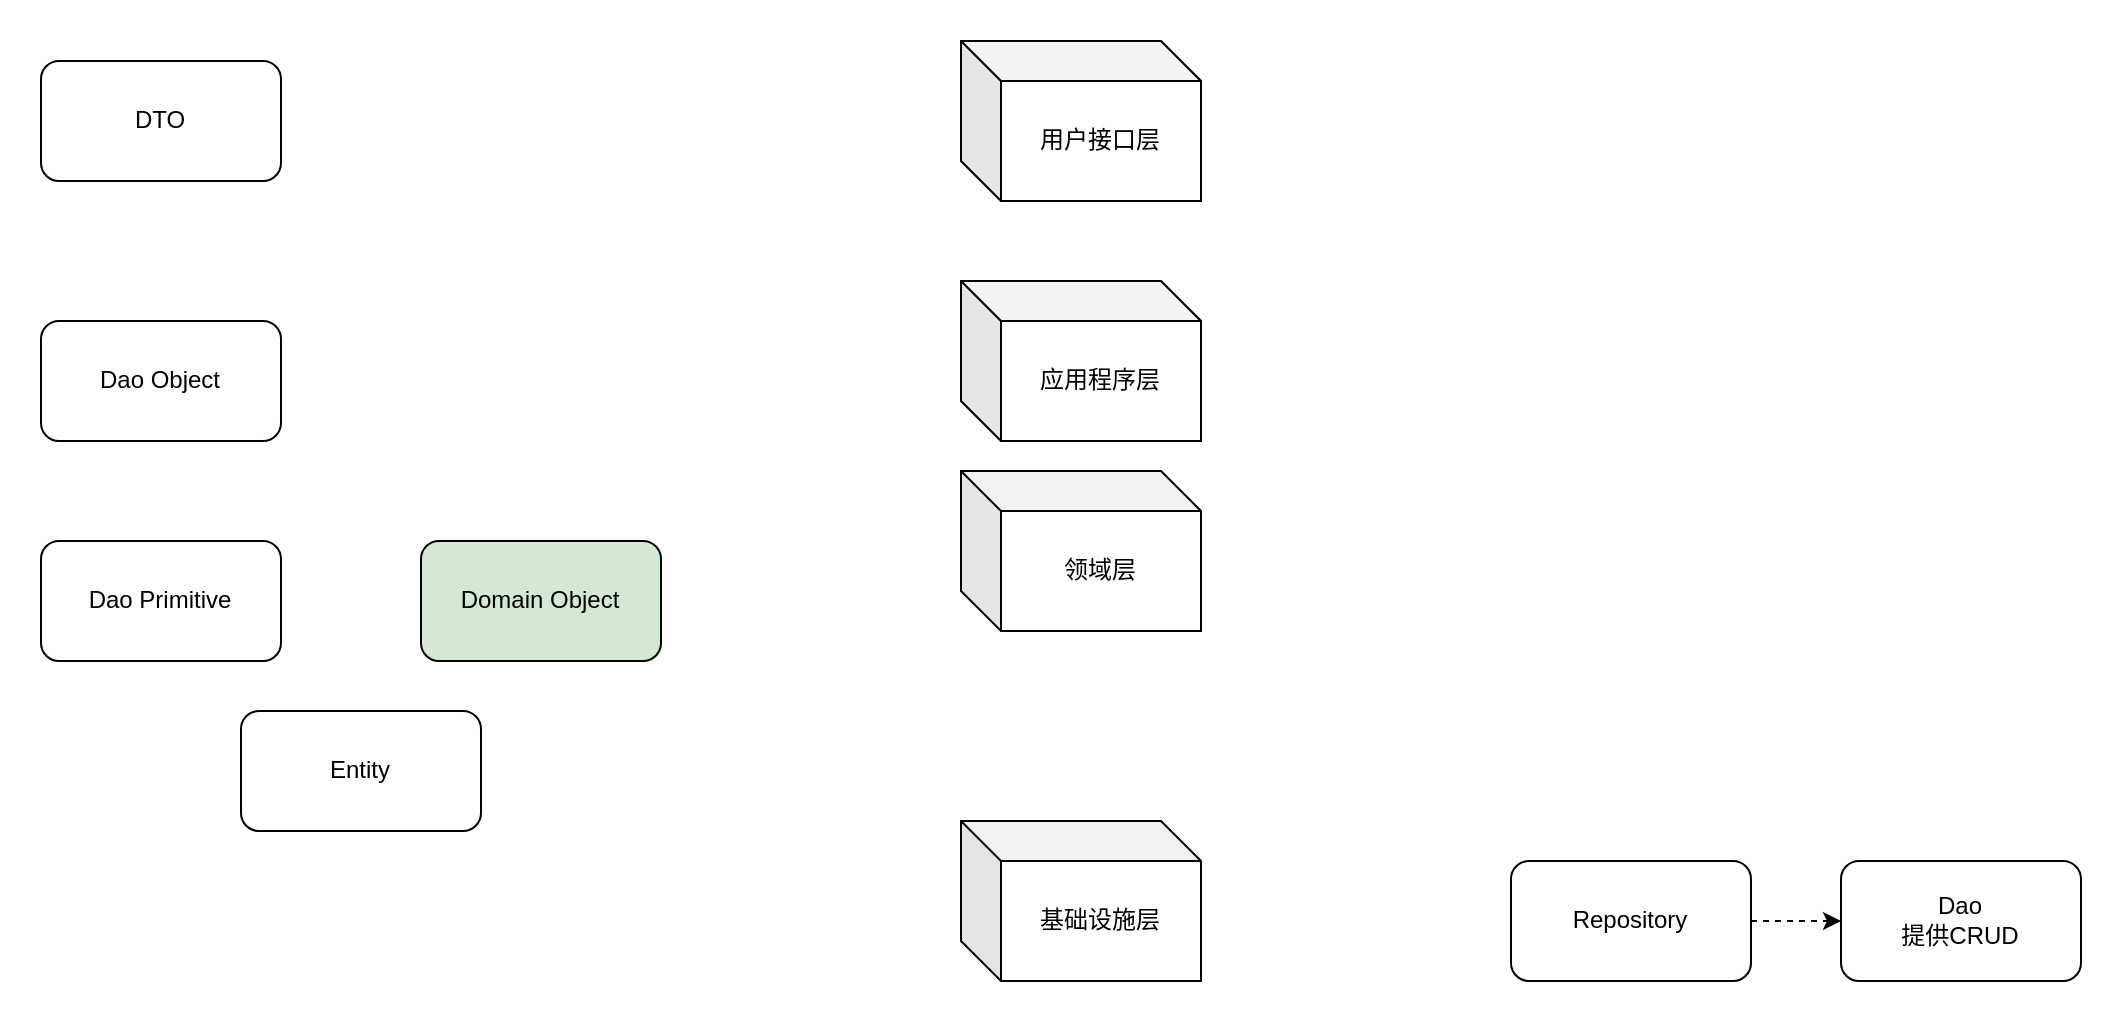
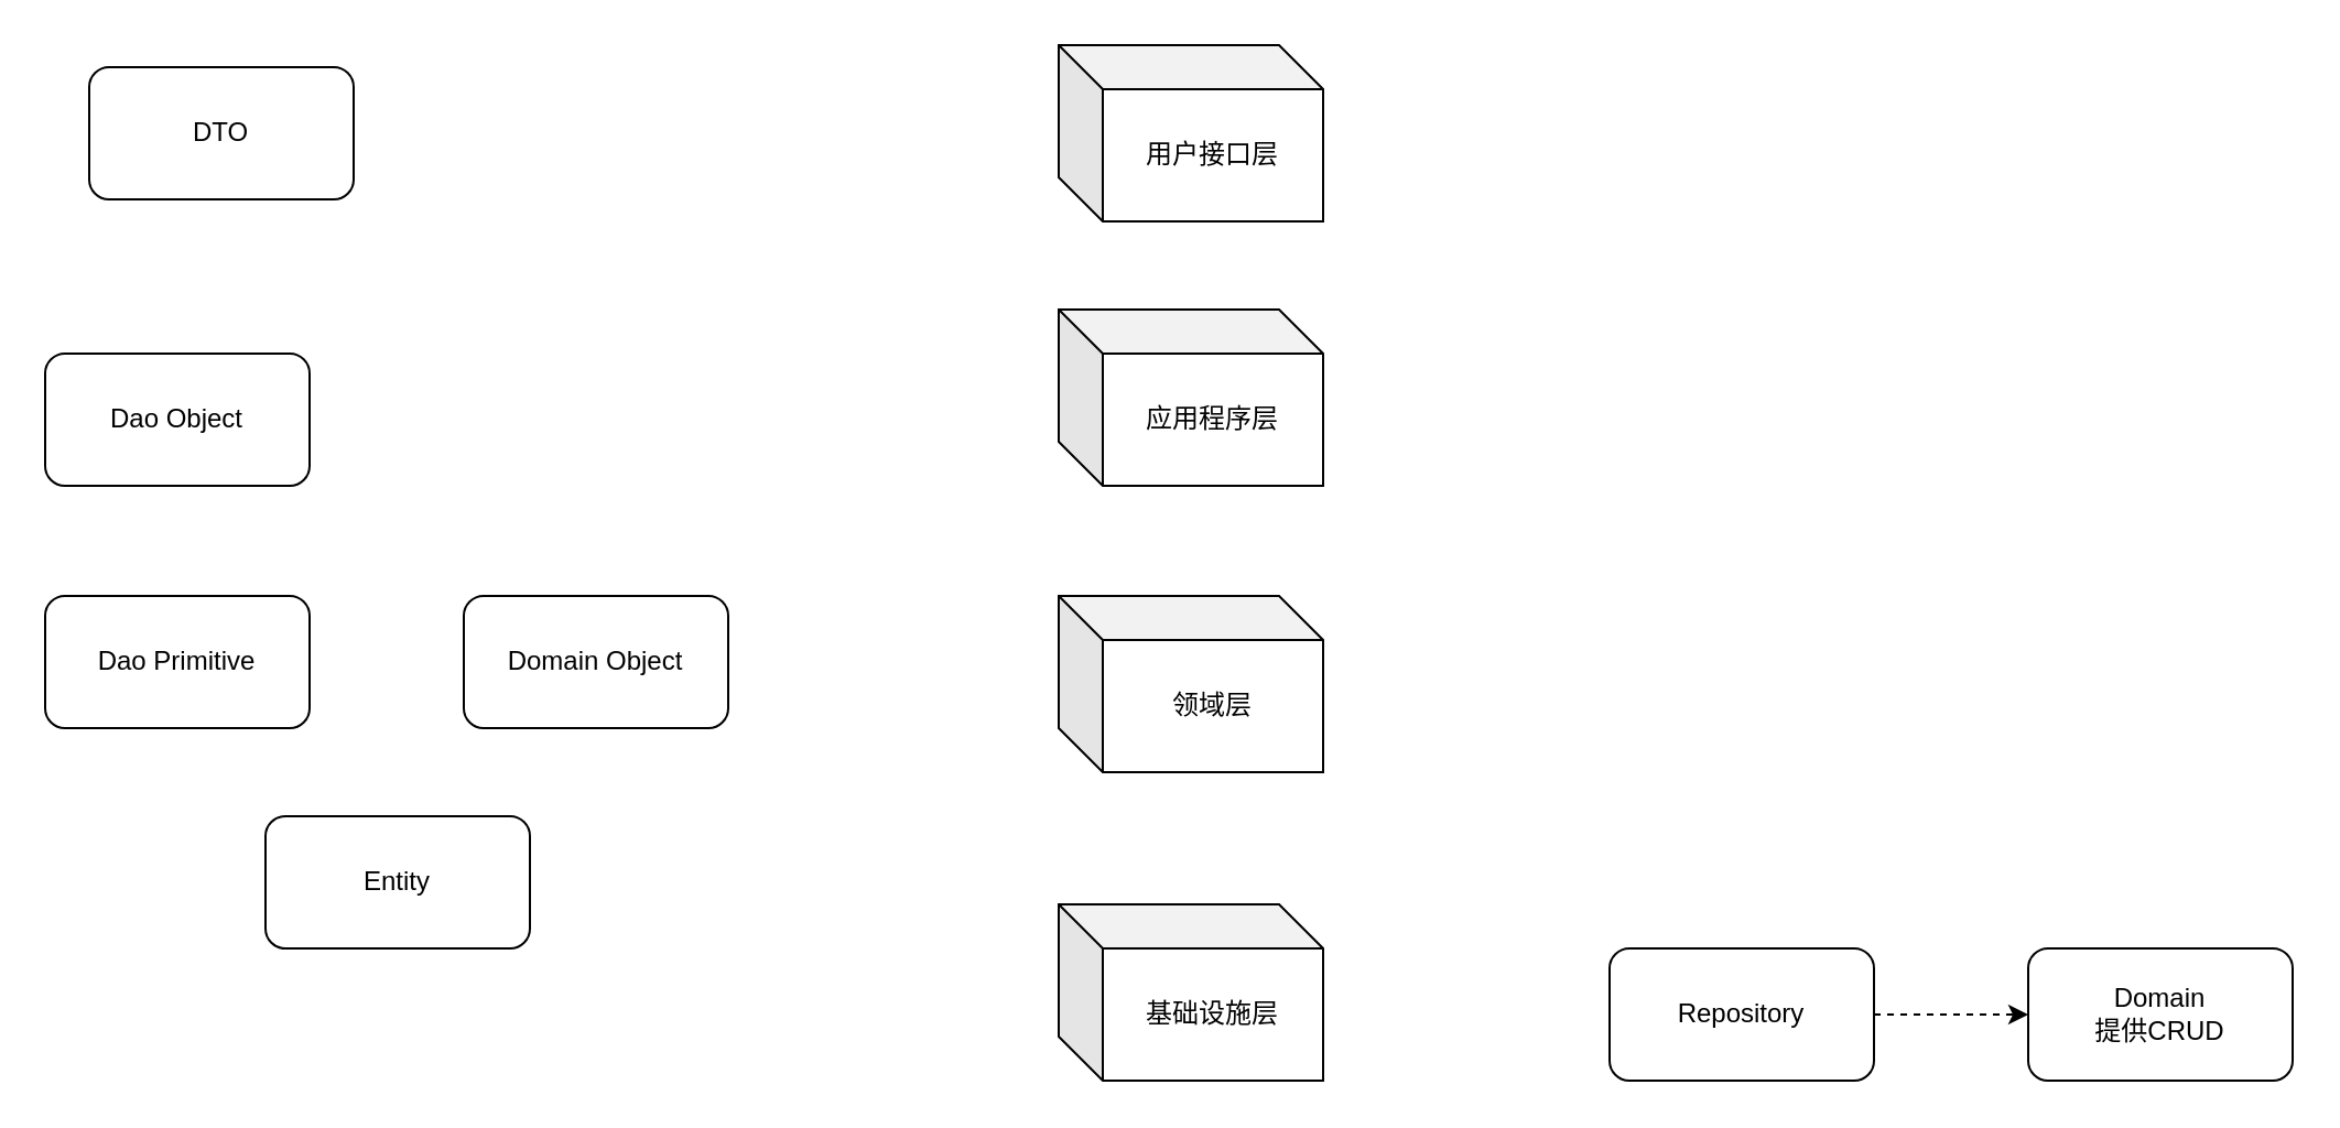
  <mxCell id="0" />
  <mxCell id="1" parent="0" />
  <mxCell id="2" value="Dao Primitive" style="rounded=1;whiteSpace=wrap;html=1;" vertex="1" parent="1"><mxGeometry x="20" y="270" width="120" height="60" as="geometry" /></mxCell>
- <mxCell id="3" value="Domain Object" style="rounded=1;whiteSpace=wrap;html=1;fillColor=#d5e8d4;" vertex="1" parent="1"><mxGeometry x="210" y="270" width="120" height="60" as="geometry" /></mxCell>
+ <mxCell id="3" value="Domain Object" style="rounded=1;whiteSpace=wrap;html=1;" vertex="1" parent="1"><mxGeometry x="210" y="270" width="120" height="60" as="geometry" /></mxCell>
  <mxCell id="4" value="Dao Object" style="rounded=1;whiteSpace=wrap;html=1;" vertex="1" parent="1"><mxGeometry x="20" y="160" width="120" height="60" as="geometry" /></mxCell>
- <mxCell id="5" value="Entity" style="rounded=1;whiteSpace=wrap;html=1;" vertex="1" parent="1"><mxGeometry x="120" y="355" width="120" height="60" as="geometry" /></mxCell>
+ <mxCell id="5" value="Entity" style="rounded=1;whiteSpace=wrap;html=1;" vertex="1" parent="1"><mxGeometry x="120" y="370" width="120" height="60" as="geometry" /></mxCell>
  <mxCell id="6" style="edgeStyle=orthogonalEdgeStyle;rounded=0;orthogonalLoop=1;jettySize=auto;html=1;exitX=1;exitY=0.5;exitDx=0;exitDy=0;entryX=0;entryY=0.5;entryDx=0;entryDy=0;dashed=1;" edge="1" parent="1" source="7" target="8"><mxGeometry relative="1" as="geometry" /></mxCell>
- <mxCell id="7" value="Repository" style="rounded=1;whiteSpace=wrap;html=1;" vertex="1" parent="1"><mxGeometry x="755" y="430" width="120" height="60" as="geometry" /></mxCell>
- <mxCell id="8" value="Dao&lt;br&gt;提供CRUD" style="rounded=1;whiteSpace=wrap;html=1;" vertex="1" parent="1"><mxGeometry x="920" y="430" width="120" height="60" as="geometry" /></mxCell>
+ <mxCell id="7" value="Repository" style="rounded=1;whiteSpace=wrap;html=1;" vertex="1" parent="1"><mxGeometry x="730" y="430" width="120" height="60" as="geometry" /></mxCell>
+ <mxCell id="8" value="Domain&lt;br&gt;提供CRUD" style="rounded=1;whiteSpace=wrap;html=1;" vertex="1" parent="1"><mxGeometry x="920" y="430" width="120" height="60" as="geometry" /></mxCell>
  <mxCell id="9" value="用户接口层" style="shape=cube;whiteSpace=wrap;html=1;boundedLbl=1;backgroundOutline=1;darkOpacity=0.05;darkOpacity2=0.1;" vertex="1" parent="1"><mxGeometry x="480" y="20" width="120" height="80" as="geometry" /></mxCell>
  <mxCell id="10" value="应用程序层" style="shape=cube;whiteSpace=wrap;html=1;boundedLbl=1;backgroundOutline=1;darkOpacity=0.05;darkOpacity2=0.1;" vertex="1" parent="1"><mxGeometry x="480" y="140" width="120" height="80" as="geometry" /></mxCell>
- <mxCell id="11" value="领域层" style="shape=cube;whiteSpace=wrap;html=1;boundedLbl=1;backgroundOutline=1;darkOpacity=0.05;darkOpacity2=0.1;" vertex="1" parent="1"><mxGeometry x="480" y="235" width="120" height="80" as="geometry" /></mxCell>
+ <mxCell id="11" value="领域层" style="shape=cube;whiteSpace=wrap;html=1;boundedLbl=1;backgroundOutline=1;darkOpacity=0.05;darkOpacity2=0.1;" vertex="1" parent="1"><mxGeometry x="480" y="270" width="120" height="80" as="geometry" /></mxCell>
  <mxCell id="12" value="基础设施层" style="shape=cube;whiteSpace=wrap;html=1;boundedLbl=1;backgroundOutline=1;darkOpacity=0.05;darkOpacity2=0.1;" vertex="1" parent="1"><mxGeometry x="480" y="410" width="120" height="80" as="geometry" /></mxCell>
- <mxCell id="13" value="DTO" style="rounded=1;whiteSpace=wrap;html=1;" vertex="1" parent="1"><mxGeometry x="20" y="30" width="120" height="60" as="geometry" /></mxCell>
+ <mxCell id="13" value="DTO" style="rounded=1;whiteSpace=wrap;html=1;" vertex="1" parent="1"><mxGeometry x="40" y="30" width="120" height="60" as="geometry" /></mxCell>
